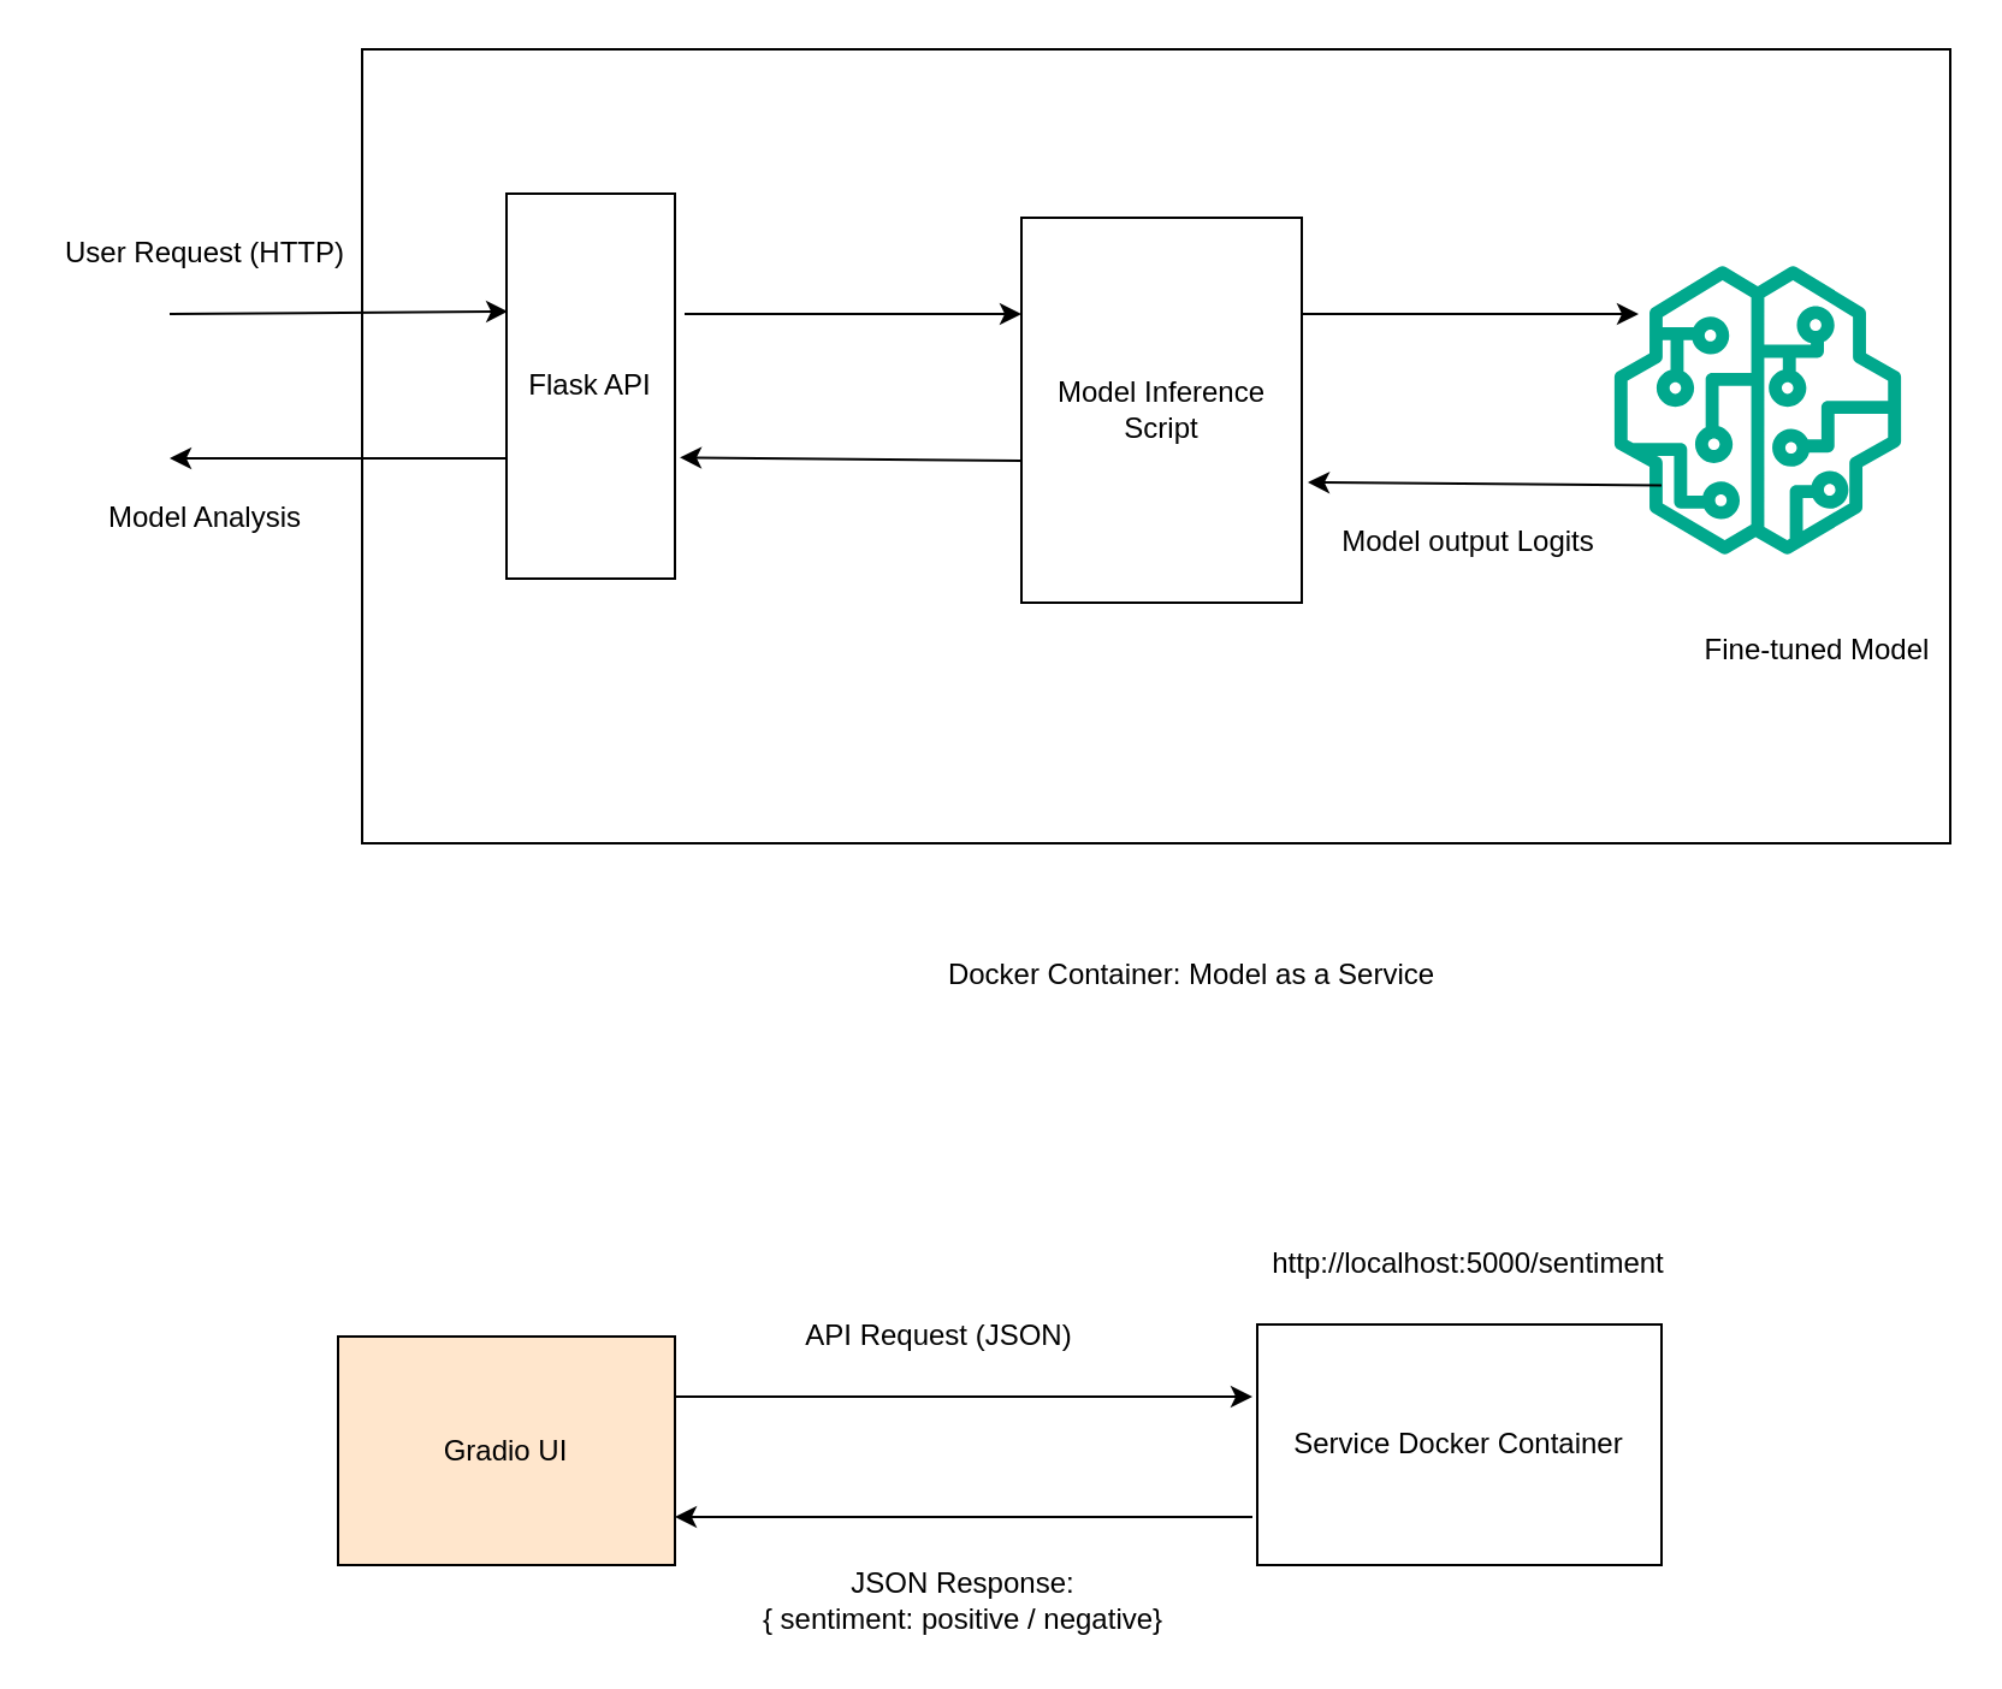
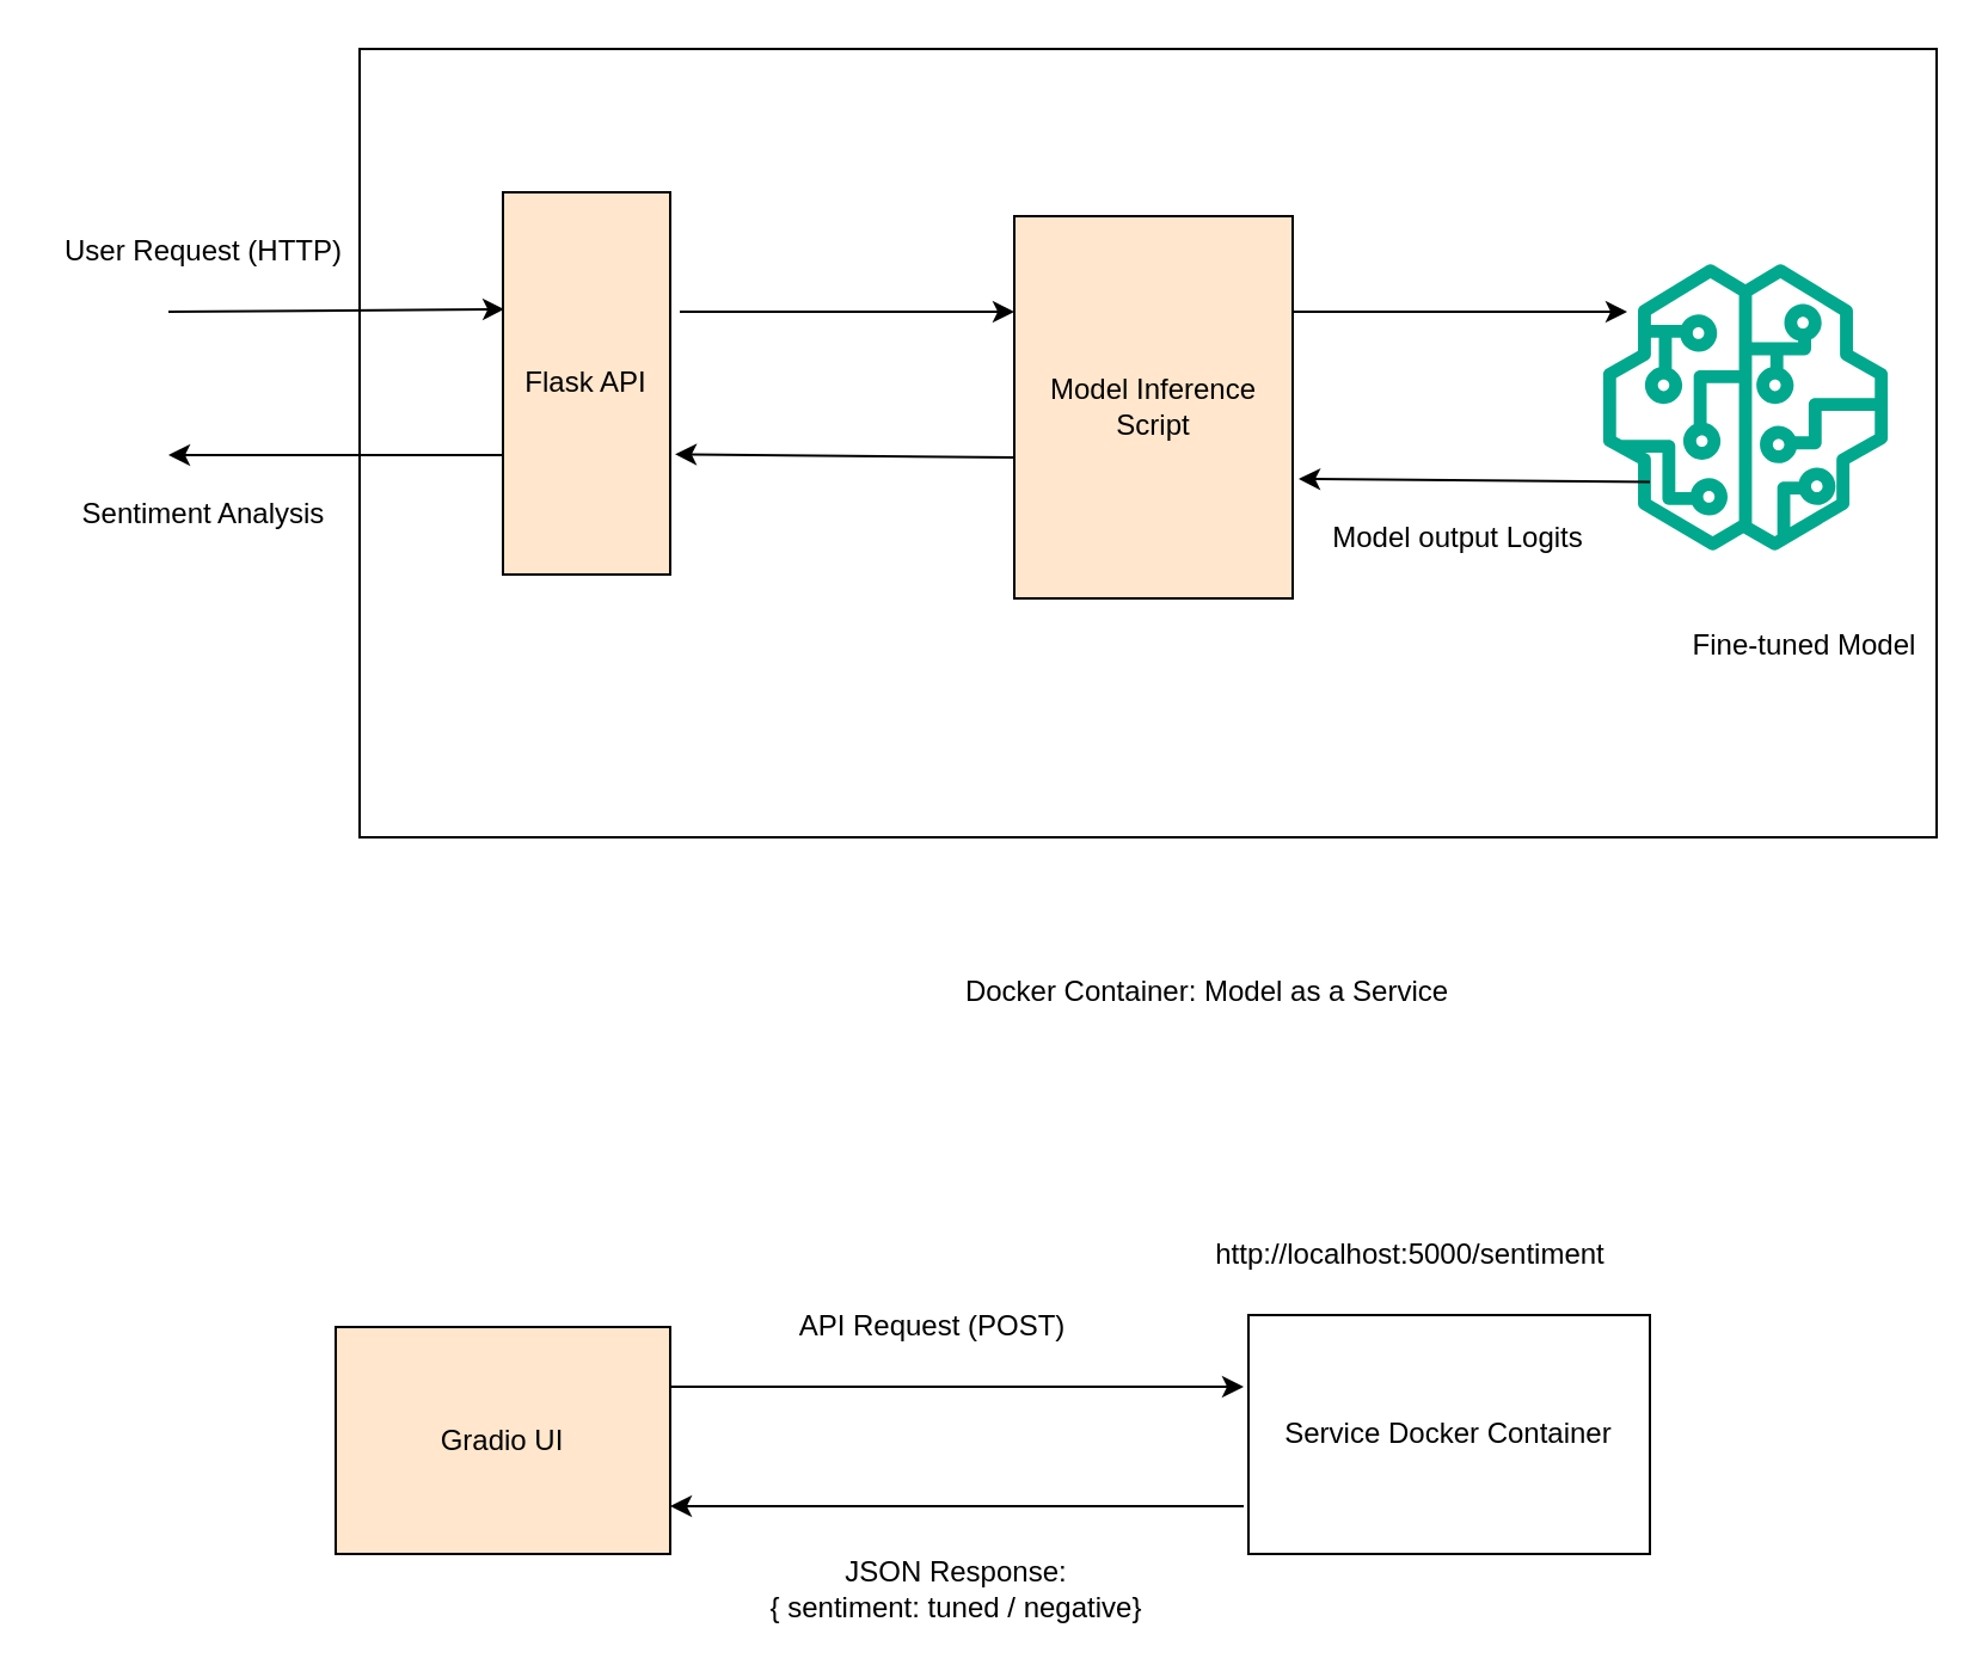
  <mxCell id="0" />
  <mxCell id="1" parent="0" />
  <mxCell id="2" value="" style="rounded=0;whiteSpace=wrap;html=1;" vertex="1" parent="1"><mxGeometry x="150" y="20" width="660" height="330" as="geometry" /></mxCell>
- <mxCell id="3" value="Flask API" style="rounded=0;whiteSpace=wrap;html=1;" vertex="1" parent="1"><mxGeometry x="210" y="80" width="70" height="160" as="geometry" /></mxCell>
+ <mxCell id="3" value="Flask API" style="rounded=0;whiteSpace=wrap;html=1;fillColor=#ffe6cc;" vertex="1" parent="1"><mxGeometry x="210" y="80" width="70" height="160" as="geometry" /></mxCell>
  <mxCell id="4" value="" style="sketch=0;outlineConnect=0;fontColor=#232F3E;gradientColor=none;fillColor=#01A88D;strokeColor=none;dashed=0;verticalLabelPosition=bottom;verticalAlign=top;align=center;html=1;fontSize=12;fontStyle=0;aspect=fixed;pointerEvents=1;shape=mxgraph.aws4.sagemaker_model;" vertex="1" parent="1"><mxGeometry x="670" y="110" width="120" height="120" as="geometry" /></mxCell>
  <mxCell id="5" value="Fine-tuned Model" style="text;html=1;align=center;verticalAlign=middle;whiteSpace=wrap;rounded=0;" vertex="1" parent="1"><mxGeometry x="705" y="255" width="100" height="30" as="geometry" /></mxCell>
- <mxCell id="6" value="Model Inference Script" style="rounded=0;whiteSpace=wrap;html=1;" vertex="1" parent="1"><mxGeometry x="424" y="90" width="116.5" height="160" as="geometry" /></mxCell>
+ <mxCell id="6" value="Model Inference Script" style="rounded=0;whiteSpace=wrap;html=1;fillColor=#ffe6cc;" vertex="1" parent="1"><mxGeometry x="424" y="90" width="116.5" height="160" as="geometry" /></mxCell>
  <mxCell id="7" value="" style="endArrow=classic;html=1;rounded=0;entryX=0.008;entryY=0.306;entryDx=0;entryDy=0;entryPerimeter=0;" edge="1" parent="1" target="3"><mxGeometry width="50" height="50" relative="1" as="geometry"><mxPoint x="70" y="130" as="sourcePoint" /><mxPoint x="150" y="130" as="targetPoint" /></mxGeometry></mxCell>
  <mxCell id="8" value="" style="endArrow=classic;html=1;rounded=0;" edge="1" parent="1"><mxGeometry width="50" height="50" relative="1" as="geometry"><mxPoint x="284" y="130" as="sourcePoint" /><mxPoint x="424" y="130" as="targetPoint" /></mxGeometry></mxCell>
  <mxCell id="9" value="" style="endArrow=classic;html=1;rounded=0;" edge="1" parent="1"><mxGeometry width="50" height="50" relative="1" as="geometry"><mxPoint x="540.5" y="130" as="sourcePoint" /><mxPoint x="680.5" y="130" as="targetPoint" /></mxGeometry></mxCell>
  <mxCell id="10" value="" style="endArrow=classic;html=1;rounded=0;entryX=1.013;entryY=0.68;entryDx=0;entryDy=0;entryPerimeter=0;" edge="1" parent="1"><mxGeometry width="50" height="50" relative="1" as="geometry"><mxPoint x="680" y="201.2" as="sourcePoint" /><mxPoint x="543.014" y="200" as="targetPoint" /><Array as="points"><mxPoint x="690" y="201.2" /></Array></mxGeometry></mxCell>
  <mxCell id="11" value="" style="endArrow=classic;html=1;rounded=0;entryX=1.043;entryY=0.623;entryDx=0;entryDy=0;entryPerimeter=0;" edge="1" parent="1"><mxGeometry width="50" height="50" relative="1" as="geometry"><mxPoint x="424" y="191" as="sourcePoint" /><mxPoint x="282.01" y="189.68" as="targetPoint" /></mxGeometry></mxCell>
  <mxCell id="12" value="" style="endArrow=classic;html=1;rounded=0;entryX=1.043;entryY=0.623;entryDx=0;entryDy=0;entryPerimeter=0;exitX=0.091;exitY=0.515;exitDx=0;exitDy=0;exitPerimeter=0;" edge="1" parent="1" source="2"><mxGeometry width="50" height="50" relative="1" as="geometry"><mxPoint x="150" y="190" as="sourcePoint" /><mxPoint x="70" y="190" as="targetPoint" /></mxGeometry></mxCell>
  <mxCell id="13" value="User Request (HTTP)" style="text;html=1;align=center;verticalAlign=middle;whiteSpace=wrap;rounded=0;" vertex="1" parent="1"><mxGeometry x="20" y="90" width="130" height="30" as="geometry" /></mxCell>
- <mxCell id="14" value="Model Analysis" style="text;html=1;align=center;verticalAlign=middle;whiteSpace=wrap;rounded=0;" vertex="1" parent="1"><mxGeometry x="20" y="200" width="130" height="30" as="geometry" /></mxCell>
+ <mxCell id="14" value="Sentiment Analysis" style="text;html=1;align=center;verticalAlign=middle;whiteSpace=wrap;rounded=0;" vertex="1" parent="1"><mxGeometry x="20" y="200" width="130" height="30" as="geometry" /></mxCell>
  <mxCell id="15" value="Model output Logits" style="text;html=1;align=center;verticalAlign=middle;whiteSpace=wrap;rounded=0;" vertex="1" parent="1"><mxGeometry x="550" y="210" width="120" height="30" as="geometry" /></mxCell>
- <mxCell id="16" value="Docker Container: Model as a Service" style="text;html=1;align=center;verticalAlign=middle;whiteSpace=wrap;rounded=0;" vertex="1" parent="1"><mxGeometry x="380" y="390" width="230" height="30" as="geometry" /></mxCell>
+ <mxCell id="16" value="Docker Container: Model as a Service" style="text;html=1;align=center;verticalAlign=middle;whiteSpace=wrap;rounded=0;" vertex="1" parent="1"><mxGeometry x="390" y="400" width="230" height="30" as="geometry" /></mxCell>
  <mxCell id="17" value="Gradio UI" style="rounded=0;whiteSpace=wrap;html=1;fillColor=#ffe6cc;" vertex="1" parent="1"><mxGeometry x="140" y="555" width="140" height="95" as="geometry" /></mxCell>
  <mxCell id="18" value="Service Docker Container" style="rounded=0;whiteSpace=wrap;html=1;" vertex="1" parent="1"><mxGeometry x="522" y="550" width="168" height="100" as="geometry" /></mxCell>
  <mxCell id="19" value="" style="endArrow=classic;html=1;rounded=0;" edge="1" parent="1"><mxGeometry width="50" height="50" relative="1" as="geometry"><mxPoint x="280" y="580" as="sourcePoint" /><mxPoint x="520" y="580" as="targetPoint" /></mxGeometry></mxCell>
  <mxCell id="20" value="" style="endArrow=classic;html=1;rounded=0;" edge="1" parent="1"><mxGeometry width="50" height="50" relative="1" as="geometry"><mxPoint x="520" y="630" as="sourcePoint" /><mxPoint x="280" y="630" as="targetPoint" /><Array as="points"><mxPoint x="330" y="630" /></Array></mxGeometry></mxCell>
- <mxCell id="21" value="API Request (JSON)" style="text;html=1;align=center;verticalAlign=middle;whiteSpace=wrap;rounded=0;" vertex="1" parent="1"><mxGeometry x="320" y="540" width="140" height="30" as="geometry" /></mxCell>
- <mxCell id="22" value="JSON Response:&lt;br&gt;{ sentiment: positive / negative}" style="text;html=1;align=center;verticalAlign=middle;whiteSpace=wrap;rounded=0;" vertex="1" parent="1"><mxGeometry x="300" y="650" width="200" height="30" as="geometry" /></mxCell>
- <mxCell id="23" value="http://localhost:5000/sentiment" style="text;html=1;align=center;verticalAlign=middle;whiteSpace=wrap;rounded=0;" vertex="1" parent="1"><mxGeometry x="493" y="510" width="234" height="30" as="geometry" /></mxCell>
+ <mxCell id="21" value="API Request (POST)" style="text;html=1;align=center;verticalAlign=middle;whiteSpace=wrap;rounded=0;" vertex="1" parent="1"><mxGeometry x="320" y="540" width="140" height="30" as="geometry" /></mxCell>
+ <mxCell id="22" value="JSON Response:&lt;br&gt;{ sentiment: tuned / negative}" style="text;html=1;align=center;verticalAlign=middle;whiteSpace=wrap;rounded=0;" vertex="1" parent="1"><mxGeometry x="300" y="650" width="200" height="30" as="geometry" /></mxCell>
+ <mxCell id="23" value="http://localhost:5000/sentiment" style="text;html=1;align=center;verticalAlign=middle;whiteSpace=wrap;rounded=0;" vertex="1" parent="1"><mxGeometry x="473" y="510" width="234" height="30" as="geometry" /></mxCell>
